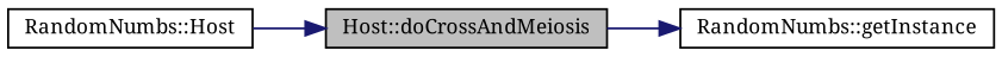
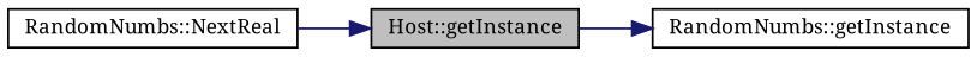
  digraph {
    fontname="Noto Serif"
    rankdir=LR
    node [color=black fillcolor=white fontname="Noto Serif" fontsize=10 shape=record style=filled]
    edge [color=midnightblue fontname="Noto Serif" fontsize=10 labelfontname=Helvetica labelfontsize=10 style=solid]
-   n1 [fillcolor=grey75 fontcolor=black height=0.2 label="Host::doCrossAndMeiosis" width=0.4]
+   n1 [fillcolor=grey75 fontcolor=black height=0.2 label="Host::getInstance" width=0.4]
    n2 [height=0.2 label="RandomNumbs::getInstance" width=0.4]
-   n3 [height=0.2 label="RandomNumbs::Host" width=0.4]
+   n3 [height=0.2 label="RandomNumbs::NextReal" width=0.4]
    n1 -> n2
    n3 -> n1
  }
